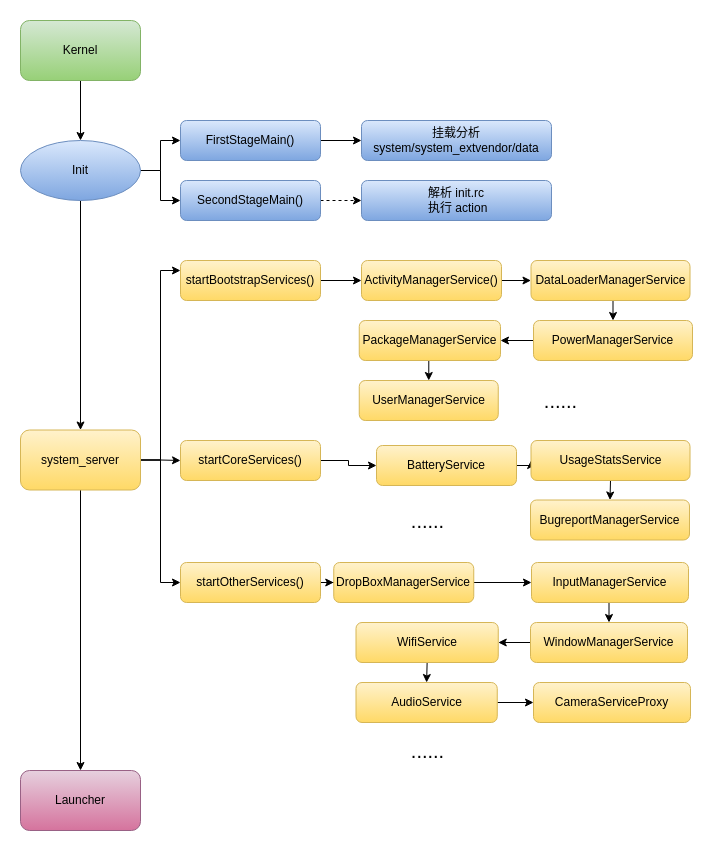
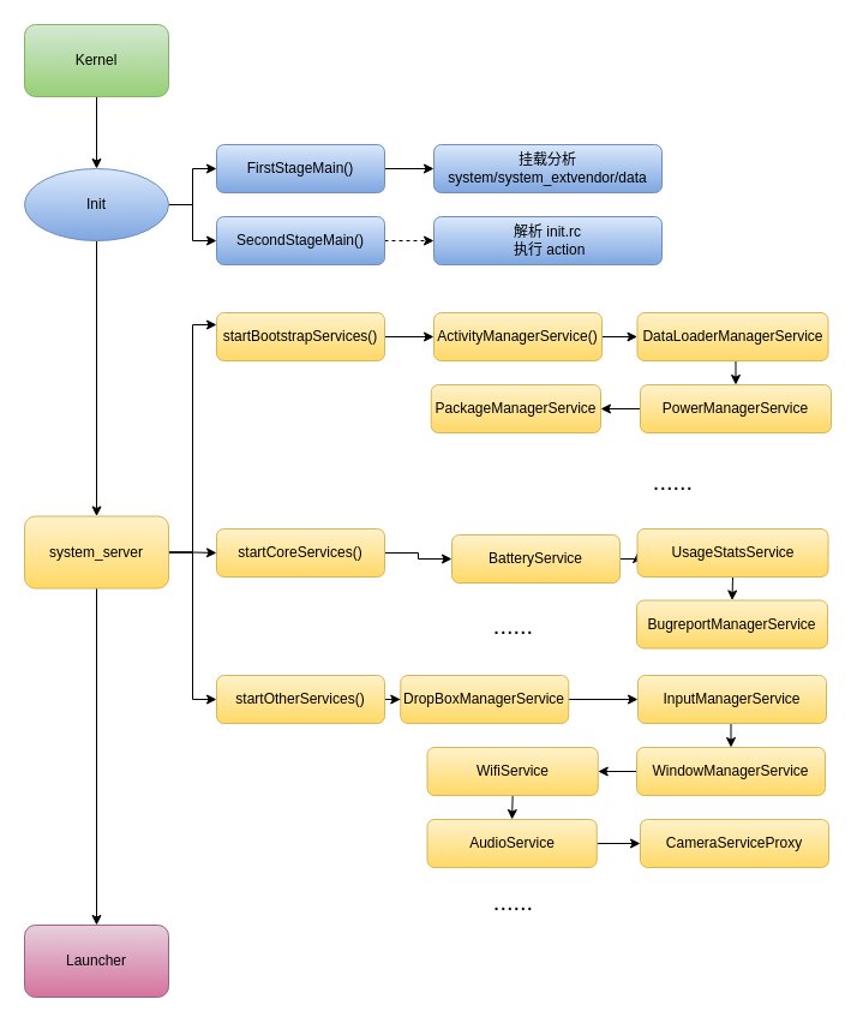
  <mxCell id="0" />
  <mxCell id="1" parent="0" />
  <mxCell id="2" value="" style="edgeStyle=orthogonalEdgeStyle;rounded=0;orthogonalLoop=1;jettySize=auto;html=1;" parent="1" source="3" target="7" edge="1"><mxGeometry relative="1" as="geometry" /></mxCell>
  <mxCell id="3" value="Kernel" style="rounded=1;whiteSpace=wrap;html=1;fillColor=#d5e8d4;strokeColor=#82b366;gradientColor=#97d077;" parent="1" vertex="1"><mxGeometry x="20" y="20" width="120" height="60" as="geometry" /></mxCell>
  <mxCell id="4" value="" style="edgeStyle=orthogonalEdgeStyle;rounded=0;orthogonalLoop=1;jettySize=auto;html=1;" parent="1" source="7" target="12" edge="1"><mxGeometry relative="1" as="geometry" /></mxCell>
  <mxCell id="5" style="edgeStyle=orthogonalEdgeStyle;rounded=0;orthogonalLoop=1;jettySize=auto;html=1;exitX=1;exitY=0.5;exitDx=0;exitDy=0;entryX=0;entryY=0.5;entryDx=0;entryDy=0;" parent="1" source="7" target="15" edge="1"><mxGeometry relative="1" as="geometry" /></mxCell>
  <mxCell id="6" style="edgeStyle=orthogonalEdgeStyle;rounded=0;orthogonalLoop=1;jettySize=auto;html=1;exitX=1;exitY=0.5;exitDx=0;exitDy=0;entryX=0;entryY=0.5;entryDx=0;entryDy=0;" parent="1" source="7" target="17" edge="1"><mxGeometry relative="1" as="geometry" /></mxCell>
  <mxCell id="7" value="Init" style="ellipse;whiteSpace=wrap;html=1;fillColor=#dae8fc;gradientColor=#7ea6e0;strokeColor=#6c8ebf;" parent="1" vertex="1"><mxGeometry x="20" y="140" width="120" height="60" as="geometry" /></mxCell>
  <mxCell id="8" value="" style="edgeStyle=orthogonalEdgeStyle;rounded=0;orthogonalLoop=1;jettySize=auto;html=1;" parent="1" source="12" target="13" edge="1"><mxGeometry relative="1" as="geometry" /></mxCell>
  <mxCell id="9" value="" style="edgeStyle=orthogonalEdgeStyle;rounded=0;orthogonalLoop=1;jettySize=auto;html=1;fontSize=20;" parent="1" source="12" target="23" edge="1"><mxGeometry relative="1" as="geometry" /></mxCell>
  <mxCell id="10" style="edgeStyle=orthogonalEdgeStyle;rounded=0;orthogonalLoop=1;jettySize=auto;html=1;exitX=1;exitY=0.5;exitDx=0;exitDy=0;entryX=0;entryY=0.25;entryDx=0;entryDy=0;fontSize=20;" parent="1" source="12" target="21" edge="1"><mxGeometry relative="1" as="geometry" /></mxCell>
  <mxCell id="11" style="edgeStyle=orthogonalEdgeStyle;rounded=0;orthogonalLoop=1;jettySize=auto;html=1;exitX=1;exitY=0.5;exitDx=0;exitDy=0;entryX=0;entryY=0.5;entryDx=0;entryDy=0;fontSize=20;" parent="1" source="12" target="25" edge="1"><mxGeometry relative="1" as="geometry" /></mxCell>
  <mxCell id="12" value="system_server" style="rounded=1;whiteSpace=wrap;html=1;fillColor=#fff2cc;gradientColor=#ffd966;strokeColor=#d6b656;" parent="1" vertex="1"><mxGeometry x="20" y="429.5" width="120" height="60" as="geometry" /></mxCell>
  <mxCell id="13" value="Launcher" style="rounded=1;whiteSpace=wrap;html=1;fillColor=#e6d0de;gradientColor=#d5739d;strokeColor=#996185;" parent="1" vertex="1"><mxGeometry x="20" y="770" width="120" height="60" as="geometry" /></mxCell>
  <mxCell id="14" value="" style="edgeStyle=orthogonalEdgeStyle;rounded=0;orthogonalLoop=1;jettySize=auto;html=1;" parent="1" source="15" target="18" edge="1"><mxGeometry relative="1" as="geometry" /></mxCell>
  <mxCell id="15" value="FirstStageMain()" style="rounded=1;whiteSpace=wrap;html=1;fillColor=#dae8fc;gradientColor=#7ea6e0;strokeColor=#6c8ebf;" parent="1" vertex="1"><mxGeometry x="180" y="120" width="140" height="40" as="geometry" /></mxCell>
  <mxCell id="16" value="" style="edgeStyle=orthogonalEdgeStyle;rounded=0;orthogonalLoop=1;jettySize=auto;html=1;dashed=1;" parent="1" source="17" target="19" edge="1"><mxGeometry relative="1" as="geometry" /></mxCell>
  <mxCell id="17" value="SecondStageMain()" style="rounded=1;whiteSpace=wrap;html=1;fillColor=#dae8fc;gradientColor=#7ea6e0;strokeColor=#6c8ebf;" parent="1" vertex="1"><mxGeometry x="180" y="180" width="140" height="40" as="geometry" /></mxCell>
  <mxCell id="18" value="挂载分析&lt;br&gt;system/system_extvendor/data" style="rounded=1;whiteSpace=wrap;html=1;fillColor=#dae8fc;gradientColor=#7ea6e0;strokeColor=#6c8ebf;" parent="1" vertex="1"><mxGeometry x="361" y="120" width="190" height="40" as="geometry" /></mxCell>
  <mxCell id="19" value="解析 init.rc&lt;br&gt;&amp;nbsp;执行 action" style="rounded=1;whiteSpace=wrap;html=1;fillColor=#dae8fc;gradientColor=#7ea6e0;strokeColor=#6c8ebf;" parent="1" vertex="1"><mxGeometry x="361" y="180" width="190" height="40" as="geometry" /></mxCell>
  <mxCell id="20" value="" style="edgeStyle=orthogonalEdgeStyle;rounded=0;orthogonalLoop=1;jettySize=auto;html=1;" parent="1" source="21" target="37" edge="1"><mxGeometry relative="1" as="geometry" /></mxCell>
  <mxCell id="21" value="startBootstrapServices()" style="rounded=1;whiteSpace=wrap;html=1;fillColor=#fff2cc;gradientColor=#ffd966;strokeColor=#d6b656;" parent="1" vertex="1"><mxGeometry x="180" y="260" width="140" height="40" as="geometry" /></mxCell>
  <mxCell id="22" value="" style="edgeStyle=orthogonalEdgeStyle;rounded=0;orthogonalLoop=1;jettySize=auto;html=1;" parent="1" source="23" target="33" edge="1"><mxGeometry relative="1" as="geometry" /></mxCell>
  <mxCell id="23" value="startCoreServices()" style="rounded=1;whiteSpace=wrap;html=1;fillColor=#fff2cc;gradientColor=#ffd966;strokeColor=#d6b656;" parent="1" vertex="1"><mxGeometry x="180" y="440" width="140" height="40" as="geometry" /></mxCell>
  <mxCell id="24" value="" style="edgeStyle=orthogonalEdgeStyle;rounded=0;orthogonalLoop=1;jettySize=auto;html=1;" parent="1" source="25" target="41" edge="1"><mxGeometry relative="1" as="geometry" /></mxCell>
  <mxCell id="25" value="startOtherServices()" style="rounded=1;whiteSpace=wrap;html=1;fillColor=#fff2cc;gradientColor=#ffd966;strokeColor=#d6b656;" parent="1" vertex="1"><mxGeometry x="180" y="562" width="140" height="40" as="geometry" /></mxCell>
  <mxCell id="26" style="edgeStyle=orthogonalEdgeStyle;rounded=0;orthogonalLoop=1;jettySize=auto;html=1;exitX=0.5;exitY=1;exitDx=0;exitDy=0;entryX=0.5;entryY=0;entryDx=0;entryDy=0;" parent="1" source="27" target="29" edge="1"><mxGeometry relative="1" as="geometry" /></mxCell>
  <mxCell id="27" value="&lt;span style=&quot;text-align: left;&quot;&gt;DataLoaderManagerService&lt;/span&gt;" style="rounded=1;whiteSpace=wrap;html=1;fillColor=#fff2cc;gradientColor=#ffd966;strokeColor=#d6b656;" parent="1" vertex="1"><mxGeometry x="530.5" y="260" width="159" height="40" as="geometry" /></mxCell>
  <mxCell id="28" style="edgeStyle=orthogonalEdgeStyle;rounded=0;orthogonalLoop=1;jettySize=auto;html=1;exitX=0;exitY=0.5;exitDx=0;exitDy=0;entryX=1;entryY=0.5;entryDx=0;entryDy=0;" parent="1" source="29" target="31" edge="1"><mxGeometry relative="1" as="geometry" /></mxCell>
  <mxCell id="29" value="&lt;span style=&quot;text-align: left;&quot;&gt;PowerManagerService&lt;/span&gt;" style="rounded=1;whiteSpace=wrap;html=1;fillColor=#fff2cc;gradientColor=#ffd966;strokeColor=#d6b656;" parent="1" vertex="1"><mxGeometry x="533" y="320" width="159" height="40" as="geometry" /></mxCell>
- <mxCell id="30" style="edgeStyle=orthogonalEdgeStyle;rounded=0;orthogonalLoop=1;jettySize=auto;html=1;exitX=0.5;exitY=1;exitDx=0;exitDy=0;entryX=0.5;entryY=0;entryDx=0;entryDy=0;" parent="1" source="31" target="38" edge="1"><mxGeometry relative="1" as="geometry" /></mxCell>
  <mxCell id="31" value="&lt;div style=&quot;text-align: left;&quot;&gt;&lt;span style=&quot;background-color: initial;&quot;&gt;PackageManagerService&lt;/span&gt;&lt;/div&gt;" style="rounded=1;whiteSpace=wrap;html=1;fillColor=#fff2cc;gradientColor=#ffd966;strokeColor=#d6b656;" parent="1" vertex="1"><mxGeometry x="358.75" y="320" width="141.25" height="40" as="geometry" /></mxCell>
  <mxCell id="32" style="edgeStyle=orthogonalEdgeStyle;rounded=0;orthogonalLoop=1;jettySize=auto;html=1;exitX=1;exitY=0.5;exitDx=0;exitDy=0;entryX=0;entryY=0.5;entryDx=0;entryDy=0;" parent="1" source="33" target="35" edge="1"><mxGeometry relative="1" as="geometry" /></mxCell>
  <mxCell id="33" value="BatteryService" style="rounded=1;whiteSpace=wrap;html=1;fillColor=#fff2cc;gradientColor=#ffd966;strokeColor=#d6b656;" parent="1" vertex="1"><mxGeometry x="376" y="445" width="140" height="40" as="geometry" /></mxCell>
  <mxCell id="34" style="edgeStyle=orthogonalEdgeStyle;rounded=0;orthogonalLoop=1;jettySize=auto;html=1;exitX=0.5;exitY=1;exitDx=0;exitDy=0;entryX=0.5;entryY=0;entryDx=0;entryDy=0;" parent="1" source="35" target="39" edge="1"><mxGeometry relative="1" as="geometry" /></mxCell>
  <mxCell id="35" value="UsageStatsService" style="rounded=1;whiteSpace=wrap;html=1;fillColor=#fff2cc;gradientColor=#ffd966;strokeColor=#d6b656;" parent="1" vertex="1"><mxGeometry x="530.5" y="440" width="159" height="40" as="geometry" /></mxCell>
  <mxCell id="36" value="" style="edgeStyle=orthogonalEdgeStyle;rounded=0;orthogonalLoop=1;jettySize=auto;html=1;" parent="1" source="37" target="27" edge="1"><mxGeometry relative="1" as="geometry" /></mxCell>
  <mxCell id="37" value="ActivityManagerService()" style="rounded=1;whiteSpace=wrap;html=1;fillColor=#fff2cc;gradientColor=#ffd966;strokeColor=#d6b656;" parent="1" vertex="1"><mxGeometry x="361" y="260" width="140" height="40" as="geometry" /></mxCell>
- <mxCell id="38" value="&lt;span style=&quot;text-align: left;&quot;&gt;UserManagerService&lt;/span&gt;" style="rounded=1;whiteSpace=wrap;html=1;fillColor=#fff2cc;gradientColor=#ffd966;strokeColor=#d6b656;" parent="1" vertex="1"><mxGeometry x="358.75" y="380" width="139" height="40" as="geometry" /></mxCell>
  <mxCell id="39" value="BugreportManagerService" style="rounded=1;whiteSpace=wrap;html=1;fillColor=#fff2cc;gradientColor=#ffd966;strokeColor=#d6b656;" parent="1" vertex="1"><mxGeometry x="530" y="499.5" width="159" height="40" as="geometry" /></mxCell>
  <mxCell id="40" value="" style="edgeStyle=orthogonalEdgeStyle;rounded=0;orthogonalLoop=1;jettySize=auto;html=1;" parent="1" source="41" target="43" edge="1"><mxGeometry relative="1" as="geometry" /></mxCell>
  <mxCell id="41" value="DropBoxManagerService" style="rounded=1;whiteSpace=wrap;html=1;fillColor=#fff2cc;gradientColor=#ffd966;strokeColor=#d6b656;" parent="1" vertex="1"><mxGeometry x="333.25" y="562" width="140" height="40" as="geometry" /></mxCell>
  <mxCell id="42" style="edgeStyle=orthogonalEdgeStyle;rounded=0;orthogonalLoop=1;jettySize=auto;html=1;exitX=0.5;exitY=1;exitDx=0;exitDy=0;entryX=0.5;entryY=0;entryDx=0;entryDy=0;" parent="1" source="43" target="45" edge="1"><mxGeometry relative="1" as="geometry" /></mxCell>
  <mxCell id="43" value="InputManagerService" style="rounded=1;whiteSpace=wrap;html=1;fillColor=#fff2cc;gradientColor=#ffd966;strokeColor=#d6b656;" parent="1" vertex="1"><mxGeometry x="531" y="562" width="157" height="40" as="geometry" /></mxCell>
  <mxCell id="44" value="" style="edgeStyle=orthogonalEdgeStyle;rounded=0;orthogonalLoop=1;jettySize=auto;html=1;" parent="1" source="45" target="47" edge="1"><mxGeometry relative="1" as="geometry" /></mxCell>
  <mxCell id="45" value="WindowManagerService" style="rounded=1;whiteSpace=wrap;html=1;fillColor=#fff2cc;gradientColor=#ffd966;strokeColor=#d6b656;" parent="1" vertex="1"><mxGeometry x="530" y="622" width="157" height="40" as="geometry" /></mxCell>
  <mxCell id="46" style="edgeStyle=orthogonalEdgeStyle;rounded=0;orthogonalLoop=1;jettySize=auto;html=1;exitX=0.5;exitY=1;exitDx=0;exitDy=0;entryX=0.5;entryY=0;entryDx=0;entryDy=0;" parent="1" source="47" target="50" edge="1"><mxGeometry relative="1" as="geometry" /></mxCell>
  <mxCell id="47" value="WifiService" style="rounded=1;whiteSpace=wrap;html=1;fillColor=#fff2cc;gradientColor=#ffd966;strokeColor=#d6b656;" parent="1" vertex="1"><mxGeometry x="355.5" y="622" width="142.25" height="40" as="geometry" /></mxCell>
  <mxCell id="48" value="CameraServiceProxy" style="rounded=1;whiteSpace=wrap;html=1;fillColor=#fff2cc;gradientColor=#ffd966;strokeColor=#d6b656;" parent="1" vertex="1"><mxGeometry x="533" y="682" width="157" height="40" as="geometry" /></mxCell>
  <mxCell id="49" style="edgeStyle=orthogonalEdgeStyle;rounded=0;orthogonalLoop=1;jettySize=auto;html=1;exitX=1;exitY=0.5;exitDx=0;exitDy=0;entryX=0;entryY=0.5;entryDx=0;entryDy=0;" parent="1" source="50" target="48" edge="1"><mxGeometry relative="1" as="geometry" /></mxCell>
  <mxCell id="50" value="AudioService" style="rounded=1;whiteSpace=wrap;html=1;fillColor=#fff2cc;gradientColor=#ffd966;strokeColor=#d6b656;" parent="1" vertex="1"><mxGeometry x="355.5" y="682" width="141.25" height="40" as="geometry" /></mxCell>
  <mxCell id="51" value="&lt;font style=&quot;font-size: 20px;&quot;&gt;......&lt;/font&gt;" style="text;html=1;align=center;verticalAlign=middle;resizable=0;points=[];autosize=1;strokeColor=none;fillColor=none;" parent="1" vertex="1"><mxGeometry x="530" y="380" width="60" height="40" as="geometry" /></mxCell>
  <mxCell id="52" value="&lt;font style=&quot;font-size: 20px;&quot;&gt;......&lt;/font&gt;" style="text;html=1;align=center;verticalAlign=middle;resizable=0;points=[];autosize=1;strokeColor=none;fillColor=none;" parent="1" vertex="1"><mxGeometry x="396.63" y="499.5" width="60" height="40" as="geometry" /></mxCell>
  <mxCell id="53" value="&lt;font style=&quot;font-size: 20px;&quot;&gt;......&lt;/font&gt;" style="text;html=1;align=center;verticalAlign=middle;resizable=0;points=[];autosize=1;strokeColor=none;fillColor=none;" parent="1" vertex="1"><mxGeometry x="396.63" y="730" width="60" height="40" as="geometry" /></mxCell>
